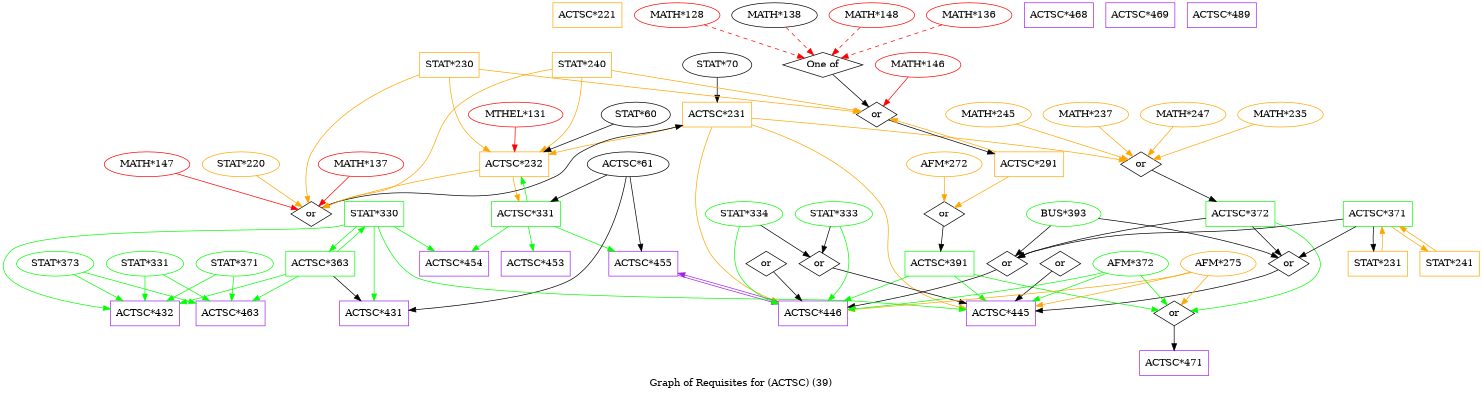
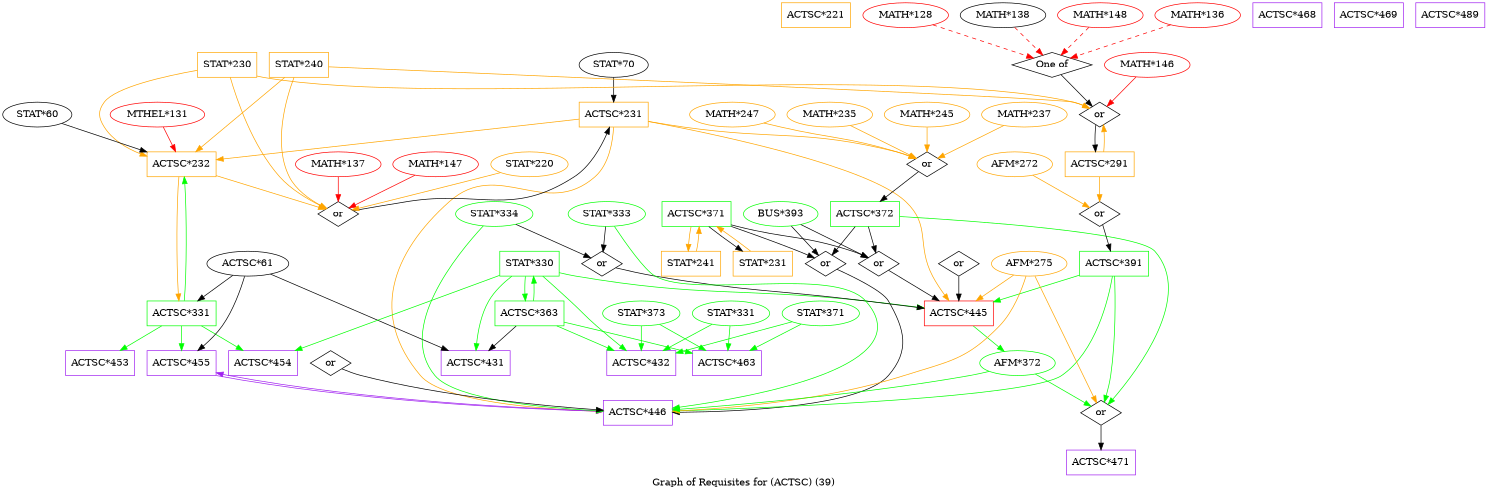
  strict digraph {
    label="Graph of Requisites for (ACTSC) (39)"
    node [color=orange shape=box]
    edge [color=green]
    "ACTSC*221" [height=0.5 width=1.3889]
    "ACTSC*231" [height=0.5 width=1.3889]
    "ACTSC*232" [height=0.5 width=1.3889]
    n4 [height=0.5 label=or shape=diamond width=0.81703 color=""]
-   "ACTSC*445" [color=purple height=0.5 width=1.3889]
+   "ACTSC*445" [color=red height=0.5 width=1.3889]
    "ACTSC*446" [color=purple height=0.5 width=1.3889]
    n7 [height=0.5 label=or shape=diamond width=0.81703 color=""]
    "ACTSC*331" [color=green height=0.5 width=1.3889]
    "ACTSC*372" [color=green height=0.5 width=1.3889]
    "ACTSC*455" [color=purple height=0.5 width=1.3889]
    "ACTSC*453" [color=purple height=0.5 width=1.3889]
    "ACTSC*454" [color=purple height=0.5 width=1.3889]
    n13 [height=0.5 label=or shape=diamond width=0.81703 color=""]
    n14 [height=0.5 label=or shape=diamond width=0.81703 color=""]
    n15 [height=0.5 label=or shape=diamond width=0.81703 color=""]
    "ACTSC*471" [color=purple height=0.5 width=1.3889]
    "MATH*137" [color=red height=0.5 width=1.7151 shape=""]
    "MATH*147" [color=red height=0.5 width=1.7151 shape=""]
    "STAT*220" [height=0.5 width=1.5526 shape=""]
    "STAT*70" [height=0.5 width=1.3902 color="" shape=""]
    "STAT*230" [height=0.5 width=1.1944]
    n22 [height=0.5 label=or shape=diamond width=0.81703 color=""]
    "ACTSC*291" [height=0.5 width=1.3889]
    n24 [height=0.5 label=or shape=diamond width=0.81703 color=""]
    "ACTSC*391" [color=green height=0.5 width=1.3889]
    "STAT*240" [height=0.5 width=1.1944]
    "STAT*60" [height=0.5 width=1.3902 color="" shape=""]
    "MTHEL*131" [color=red height=0.5 width=1.8957 shape=""]
    n29 [height=0.5 label="One of" shape=diamond width=1.6085 color=""]
    "MATH*128" [color=red height=0.5 width=1.7151 shape=""]
    "MATH*138" [color=black height=0.5 width=1.7151 shape=""]
    "MATH*148" [color=red height=0.5 width=1.7151 shape=""]
    "MATH*136" [color=red height=0.5 width=1.7151 shape=""]
    "MATH*146" [color=red height=0.5 width=1.7151 shape=""]
    n35 [height=0.5 label="ACTSC*61" width=1.6429 color="" shape=""]
    "ACTSC*431" [color=purple height=0.5 width=1.3889]
    "ACTSC*363" [color=green height=0.5 width=1.3889]
    "STAT*330" [color=green height=0.5 width=1.1944]
    "ACTSC*432" [color=purple height=0.5 width=1.3889]
    "ACTSC*463" [color=purple height=0.5 width=1.3889]
    "ACTSC*371" [color=green height=0.5 width=1.3889]
    "STAT*231" [height=0.5 width=1.1944]
    "STAT*241" [height=0.5 width=1.1944]
    "MATH*235" [height=0.5 width=1.7151 shape=""]
    "MATH*245" [height=0.5 width=1.7151 shape=""]
    "MATH*237" [height=0.5 width=1.7151 shape=""]
    "MATH*247" [height=0.5 width=1.7151 shape=""]
    "AFM*272" [height=0.5 width=1.5165 shape=""]
    "STAT*331" [color=green height=0.5 width=1.5526 shape=""]
    "STAT*371" [color=green height=0.5 width=1.5526 shape=""]
    "STAT*373" [color=green height=0.5 width=1.5526 shape=""]
    n52 [height=0.5 label=or shape=diamond width=0.81703 color=""]
    n53 [height=0.5 label=or shape=diamond width=0.81703 color=""]
    "AFM*275" [height=0.5 width=1.5165 shape=""]
    "AFM*372" [color=green height=0.5 width=1.5165 shape=""]
    "BUS*393" [color=green height=0.5 width=1.4985 shape=""]
    "STAT*333" [color=green height=0.5 width=1.5526 shape=""]
    "STAT*334" [color=green height=0.5 width=1.5526 shape=""]
    n59 [height=0.5 label=or shape=diamond width=0.81703 color=""]
    "ACTSC*468" [color=purple height=0.5 width=1.3889]
    "ACTSC*469" [color=purple height=0.5 width=1.3889]
    "ACTSC*489" [color=purple height=0.5 width=1.3889]
    "ACTSC*231" -> "ACTSC*232" [color=orange]
    "ACTSC*231" -> n4 [color=orange]
    "ACTSC*231" -> "ACTSC*445" [color=orange]
    "ACTSC*231" -> "ACTSC*446" [color=orange]
    "ACTSC*232" -> n7 [color=orange]
    "ACTSC*232" -> "ACTSC*331" [color=orange]
    n4 -> "ACTSC*372" [color=""]
    "ACTSC*446" -> "ACTSC*455" [color=purple]
    n7 -> "ACTSC*231" [color=""]
    "ACTSC*331" -> "ACTSC*232"
    "ACTSC*331" -> "ACTSC*455"
    "ACTSC*331" -> "ACTSC*453"
    "ACTSC*331" -> "ACTSC*454"
    "ACTSC*372" -> n13 [color=""]
    "ACTSC*372" -> n14 [color=""]
    "ACTSC*372" -> n15
    "ACTSC*455" -> "ACTSC*446" [color=purple]
    n13 -> "ACTSC*445" [color=""]
    n14 -> "ACTSC*446" [color=""]
    n15 -> "ACTSC*471" [color=""]
    "MATH*137" -> n7 [color=red]
    "MATH*147" -> n7 [color=red]
    "STAT*220" -> n7 [color=orange]
    "STAT*70" -> "ACTSC*231" [color=""]
    "STAT*230" -> "ACTSC*232" [color=orange]
    "STAT*230" -> n7 [color=orange]
    "STAT*230" -> n22 [color=orange]
    n22 -> "ACTSC*291" [color=""]
    "ACTSC*291" -> n22 [color=orange]
    "ACTSC*291" -> n24 [color=orange]
    n24 -> "ACTSC*391" [color=""]
    "ACTSC*391" -> "ACTSC*445"
    "ACTSC*391" -> "ACTSC*446"
    "ACTSC*391" -> n15
    "STAT*240" -> "ACTSC*232" [color=orange]
    "STAT*240" -> n7 [color=orange]
    "STAT*240" -> n22 [color=orange]
    "STAT*60" -> "ACTSC*232" [color=""]
    "MTHEL*131" -> "ACTSC*232" [color=red]
    n29 -> n22 [color=""]
    "MATH*128" -> n29 [color=red style=dashed]
    "MATH*138" -> n29 [color=red style=dashed]
    "MATH*148" -> n29 [color=red style=dashed]
    "MATH*136" -> n29 [color=red style=dashed]
    "MATH*146" -> n22 [color=red]
    n35 -> "ACTSC*331" [color=""]
    n35 -> "ACTSC*455" [color=""]
    n35 -> "ACTSC*431" [color=""]
    "ACTSC*363" -> "ACTSC*431" [color=black]
    "ACTSC*363" -> "STAT*330"
    "ACTSC*363" -> "ACTSC*432"
    "ACTSC*363" -> "ACTSC*463"
    "STAT*330" -> "ACTSC*445"
    "STAT*330" -> "ACTSC*454"
    "STAT*330" -> "ACTSC*431"
    "STAT*330" -> "ACTSC*363"
    "STAT*330" -> "ACTSC*432"
    "ACTSC*371" -> n13 [color=""]
    "ACTSC*371" -> n14 [color=""]
    "ACTSC*371" -> "STAT*231" [color=black]
    "ACTSC*371" -> "STAT*241" [color=orange]
    "STAT*231" -> "ACTSC*371" [color=orange]
    "STAT*241" -> "ACTSC*371" [color=orange]
    "MATH*235" -> n4 [color=orange]
    "MATH*245" -> n4 [color=orange]
    "MATH*237" -> n4 [color=orange]
    "MATH*247" -> n4 [color=orange]
    "AFM*272" -> n24 [color=orange]
    "STAT*331" -> "ACTSC*432"
    "STAT*331" -> "ACTSC*463"
    "STAT*371" -> "ACTSC*432"
    "STAT*371" -> "ACTSC*463"
    "STAT*373" -> "ACTSC*432"
    "STAT*373" -> "ACTSC*463"
    n52 -> "ACTSC*445" [color=""]
    n53 -> "ACTSC*445" [color=""]
    "AFM*275" -> "ACTSC*445" [color=orange]
    "AFM*275" -> "ACTSC*446" [color=orange]
    "AFM*275" -> n15 [color=orange]
-   "AFM*372" -> "ACTSC*445"
+   "ACTSC*445" -> "AFM*372"
    "AFM*372" -> "ACTSC*446"
    "AFM*372" -> n15
    "BUS*393" -> n13 [color=""]
    "BUS*393" -> n14 [color=""]
    "STAT*333" -> "ACTSC*446"
    "STAT*333" -> n53 [color=""]
    "STAT*334" -> "ACTSC*446"
    "STAT*334" -> n53 [color=""]
    n59 -> "ACTSC*446" [color=""]
  }
